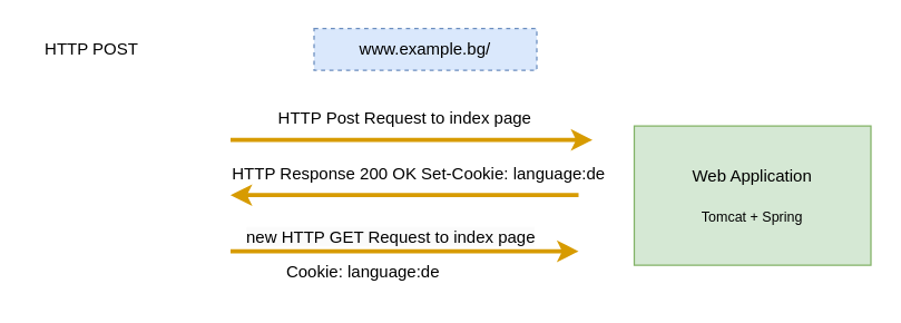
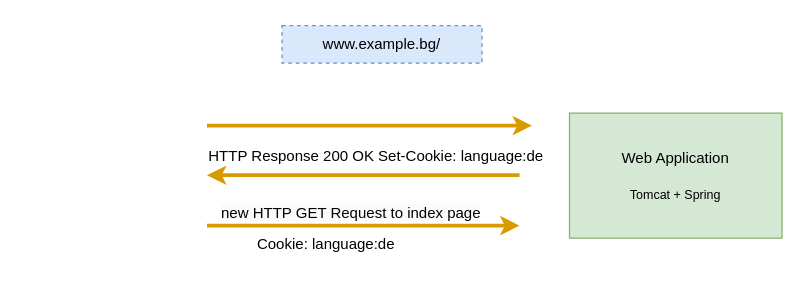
  <mxCell id="0" />
  <mxCell id="1" parent="0" />
  <mxCell id="2" value="www.example.bg/" style="whiteSpace=wrap;html=1;fillColor=#dae8fc;strokeColor=#6c8ebf;dashed=1;" vertex="1" parent="1"><mxGeometry x="225" y="20" width="160" height="30" as="geometry" /></mxCell>
  <mxCell id="3" value="Web Application&lt;div&gt;&lt;br&gt;&lt;/div&gt;&lt;div&gt;&lt;font style=&quot;font-size: 10px;&quot;&gt;Tomcat + Spring&lt;/font&gt;&lt;/div&gt;" style="whiteSpace=wrap;html=1;fillColor=#d5e8d4;strokeColor=#82b366;" vertex="1" parent="1"><mxGeometry x="455" y="90" width="170" height="100" as="geometry" /></mxCell>
  <mxCell id="4" value="" style="endArrow=classic;html=1;rounded=0;fillColor=#ffe6cc;strokeColor=#d79b00;strokeWidth=3;" edge="1" parent="1"><mxGeometry width="50" height="50" relative="1" as="geometry"><mxPoint x="165" y="100" as="sourcePoint" /><mxPoint x="425" y="100" as="targetPoint" /></mxGeometry></mxCell>
  <mxCell id="5" value="" style="endArrow=classic;html=1;rounded=0;fillColor=#ffe6cc;strokeColor=#d79b00;strokeWidth=3;" edge="1" parent="1"><mxGeometry width="50" height="50" relative="1" as="geometry"><mxPoint x="415" y="139.66" as="sourcePoint" /><mxPoint x="165" y="139.66" as="targetPoint" /></mxGeometry></mxCell>
  <mxCell id="6" value="" style="endArrow=classic;html=1;rounded=0;fillColor=#ffe6cc;strokeColor=#d79b00;strokeWidth=3;" edge="1" parent="1"><mxGeometry width="50" height="50" relative="1" as="geometry"><mxPoint x="165" y="180" as="sourcePoint" /><mxPoint x="415" y="180" as="targetPoint" /></mxGeometry></mxCell>
- <mxCell id="7" value="HTTP Post Request to index page" style="text;html=1;align=center;verticalAlign=middle;resizable=0;points=[];autosize=1;strokeColor=none;fillColor=none;" vertex="1" parent="1"><mxGeometry x="185" y="70" width="210" height="30" as="geometry" /></mxCell>
  <mxCell id="8" value="HTTP Response 200 OK Set-Cookie: language:de" style="text;html=1;align=center;verticalAlign=middle;resizable=0;points=[];autosize=1;strokeColor=none;fillColor=none;" vertex="1" parent="1"><mxGeometry x="155" y="110" width="290" height="30" as="geometry" /></mxCell>
  <mxCell id="9" value="&lt;br&gt;&lt;span style=&quot;color: rgb(0, 0, 0); font-family: Helvetica; font-size: 12px; font-style: normal; font-variant-ligatures: normal; font-variant-caps: normal; font-weight: 400; letter-spacing: normal; orphans: 2; text-align: center; text-indent: 0px; text-transform: none; widows: 2; word-spacing: 0px; -webkit-text-stroke-width: 0px; white-space: nowrap; background-color: rgb(251, 251, 251); text-decoration-thickness: initial; text-decoration-style: initial; text-decoration-color: initial; display: inline !important; float: none;&quot;&gt;new HTTP GET Request to index page&lt;/span&gt;&lt;div&gt;&lt;br/&gt;&lt;/div&gt;" style="text;html=1;align=center;verticalAlign=middle;resizable=0;points=[];autosize=1;strokeColor=none;fillColor=none;" vertex="1" parent="1"><mxGeometry x="165" y="140" width="230" height="60" as="geometry" /></mxCell>
  <mxCell id="10" value="Cookie: language:de" style="text;html=1;align=center;verticalAlign=middle;resizable=0;points=[];autosize=1;strokeColor=none;fillColor=none;" vertex="1" parent="1"><mxGeometry x="195" y="180" width="130" height="30" as="geometry" /></mxCell>
- <mxCell id="11" value="HTTP POST" style="text;html=1;align=center;verticalAlign=middle;resizable=0;points=[];autosize=1;strokeColor=none;fillColor=none;" vertex="1" parent="1"><mxGeometry x="20" y="20" width="90" height="30" as="geometry" /></mxCell>
